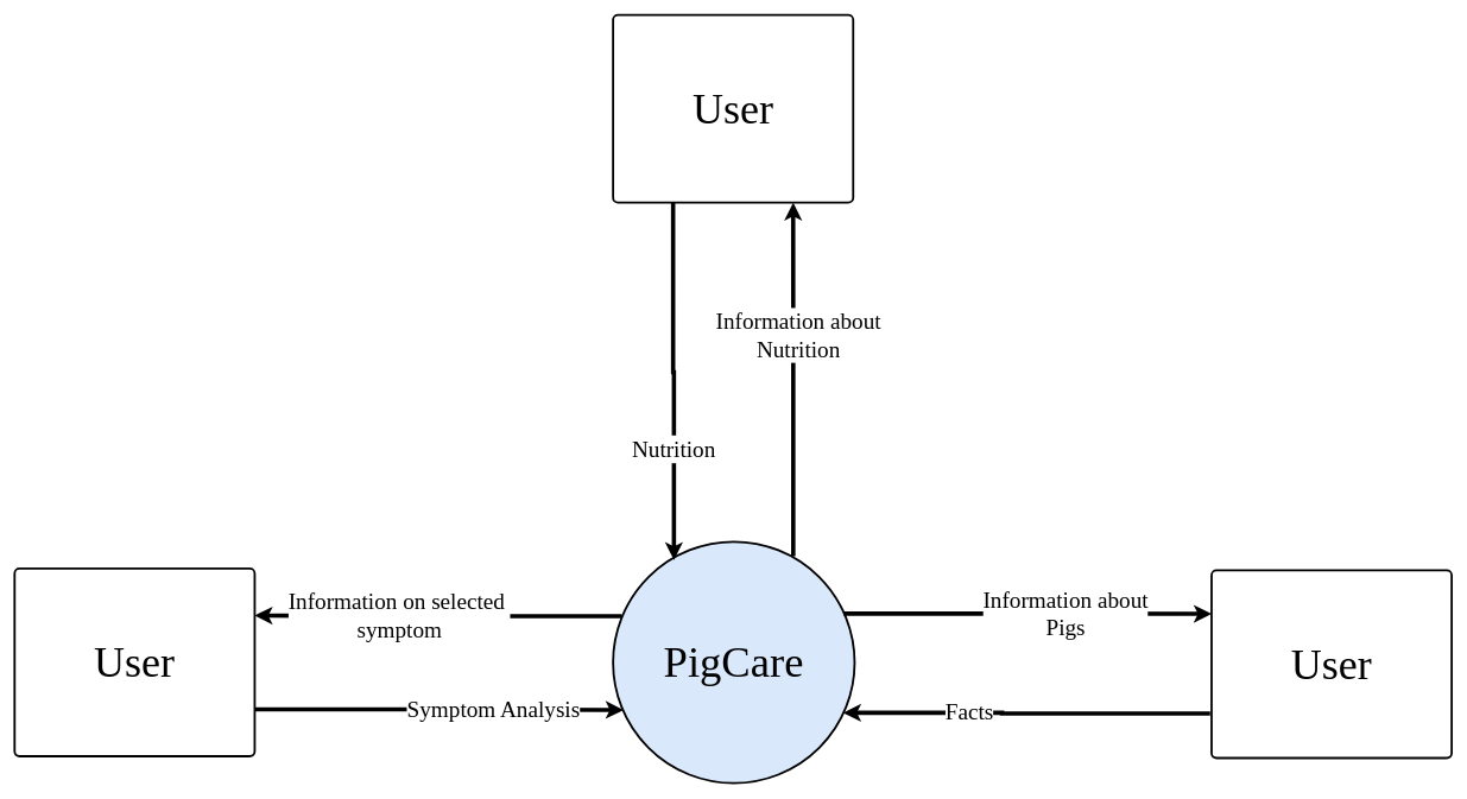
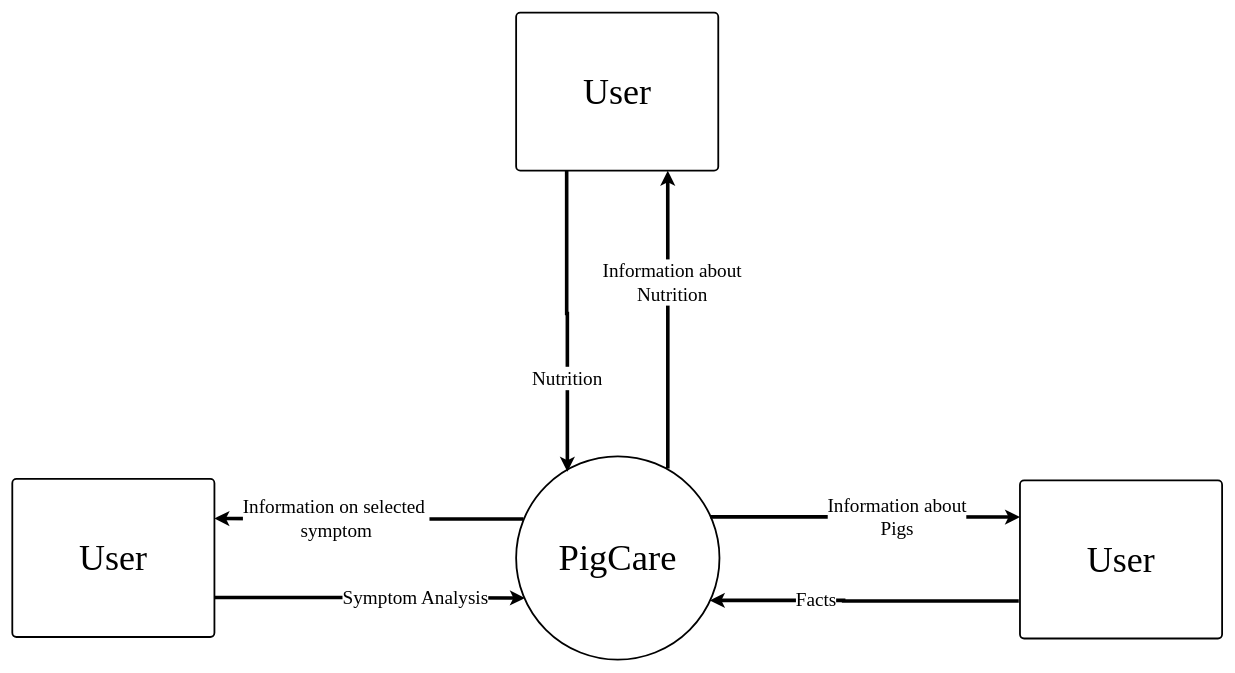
  <mxCell id="0" />
  <mxCell id="1" parent="0" />
- <mxCell id="2" value="PigCare" style="ellipse;whiteSpace=wrap;html=1;aspect=fixed;fontSize=61;fontFamily=Times New Roman;strokeWidth=3;fillColor=#dae8fc;" parent="1" vertex="1"><mxGeometry x="860" y="759.75" width="339" height="339" as="geometry" /></mxCell>
+ <mxCell id="2" value="PigCare" style="ellipse;whiteSpace=wrap;html=1;aspect=fixed;fontSize=61;fontFamily=Times New Roman;strokeWidth=3;" parent="1" vertex="1"><mxGeometry x="860" y="759.75" width="339" height="339" as="geometry" /></mxCell>
  <mxCell id="3" style="edgeStyle=orthogonalEdgeStyle;rounded=0;orthogonalLoop=1;jettySize=auto;html=1;exitX=1;exitY=0.75;exitDx=0;exitDy=0;entryX=0.043;entryY=0.697;entryDx=0;entryDy=0;entryPerimeter=0;strokeWidth=6;" parent="1" source="6" target="2" edge="1"><mxGeometry relative="1" as="geometry" /></mxCell>
  <mxCell id="4" value="Symptom Analysis" style="edgeLabel;html=1;align=center;verticalAlign=middle;resizable=0;points=[];fontSize=32;fontFamily=Times New Roman;" parent="3" vertex="1" connectable="0"><mxGeometry x="0.216" y="1" relative="1" as="geometry"><mxPoint x="20" as="offset" /></mxGeometry></mxCell>
  <mxCell id="5" value="&lt;font style=&quot;font-size: 32px;&quot;&gt;Information on selected&amp;nbsp;&lt;br style=&quot;font-size: 32px;&quot;&gt;symptom&lt;/font&gt;" style="edgeStyle=orthogonalEdgeStyle;rounded=0;orthogonalLoop=1;jettySize=auto;html=1;exitX=0.036;exitY=0.308;exitDx=0;exitDy=0;entryX=1;entryY=0.25;entryDx=0;entryDy=0;exitPerimeter=0;strokeWidth=6;fontSize=32;fontFamily=Times New Roman;" parent="1" source="2" target="6" edge="1"><mxGeometry x="0.212" y="-1" relative="1" as="geometry"><Array as="points"><mxPoint x="580" y="864.5" /></Array><mxPoint as="offset" /></mxGeometry></mxCell>
  <mxCell id="6" value="&lt;font face=&quot;Times New Roman&quot; style=&quot;font-size: 60px;&quot;&gt;User&lt;/font&gt;" style="rounded=1;whiteSpace=wrap;html=1;absoluteArcSize=1;arcSize=14;strokeWidth=3;" parent="1" vertex="1"><mxGeometry x="20" y="797.5" width="337" height="263.5" as="geometry" /></mxCell>
  <mxCell id="7" value="&lt;font style=&quot;font-size: 60px;&quot;&gt;User&lt;/font&gt;" style="rounded=1;whiteSpace=wrap;html=1;absoluteArcSize=1;arcSize=14;strokeWidth=3;fontFamily=Times New Roman;fontSize=60;" parent="1" vertex="1"><mxGeometry x="1700" y="800" width="337" height="263.5" as="geometry" /></mxCell>
  <mxCell id="8" value="&lt;span style=&quot;font-size: 32px;&quot;&gt;Facts&lt;/span&gt;" style="edgeStyle=orthogonalEdgeStyle;rounded=0;orthogonalLoop=1;jettySize=auto;html=1;exitX=0.036;exitY=0.308;exitDx=0;exitDy=0;entryX=1;entryY=0.25;entryDx=0;entryDy=0;exitPerimeter=0;strokeWidth=6;fontFamily=Times New Roman;fontSize=32;" parent="1" edge="1"><mxGeometry x="0.313" y="-1" relative="1" as="geometry"><mxPoint x="1698" y="1001" as="sourcePoint" /><mxPoint x="1183" y="1000" as="targetPoint" /><Array as="points"><mxPoint x="1406" y="1001.5" /></Array><mxPoint as="offset" /></mxGeometry></mxCell>
  <mxCell id="9" style="edgeStyle=orthogonalEdgeStyle;rounded=0;orthogonalLoop=1;jettySize=auto;html=1;entryX=0.043;entryY=0.697;entryDx=0;entryDy=0;entryPerimeter=0;strokeWidth=6;exitX=0.956;exitY=0.298;exitDx=0;exitDy=0;exitPerimeter=0;" parent="1" source="2" edge="1"><mxGeometry relative="1" as="geometry"><mxPoint x="1190" y="861" as="sourcePoint" /><mxPoint x="1700" y="861" as="targetPoint" /></mxGeometry></mxCell>
  <mxCell id="10" value="&lt;font style=&quot;font-size: 32px;&quot;&gt;Information about&lt;br style=&quot;font-size: 32px;&quot;&gt;Pigs&lt;/font&gt;" style="edgeLabel;html=1;align=center;verticalAlign=middle;resizable=0;points=[];fontSize=32;fontFamily=Times New Roman;labelBackgroundColor=default;" parent="9" vertex="1" connectable="0"><mxGeometry x="0.216" y="1" relative="1" as="geometry"><mxPoint x="-3" as="offset" /></mxGeometry></mxCell>
  <mxCell id="11" value="&lt;font face=&quot;Times New Roman&quot; style=&quot;font-size: 60px;&quot;&gt;User&lt;/font&gt;" style="rounded=1;whiteSpace=wrap;html=1;absoluteArcSize=1;arcSize=14;strokeWidth=3;strokeColor=default;fontFamily=Helvetica;fontSize=28;fontColor=default;fillColor=default;" parent="1" vertex="1"><mxGeometry x="860" y="20" width="337" height="263.5" as="geometry" /></mxCell>
  <mxCell id="12" value="&lt;font style=&quot;font-size: 32px;&quot;&gt;Nutrition&lt;/font&gt;" style="edgeStyle=orthogonalEdgeStyle;rounded=0;orthogonalLoop=1;jettySize=auto;html=1;exitX=0.25;exitY=1;exitDx=0;exitDy=0;strokeWidth=6;fontSize=32;entryX=0.252;entryY=0.076;entryDx=0;entryDy=0;entryPerimeter=0;fontFamily=Times New Roman;" parent="1" source="11" target="2" edge="1"><mxGeometry x="0.382" relative="1" as="geometry"><mxPoint x="1165" y="592.333" as="sourcePoint" /><mxPoint x="944" y="770" as="targetPoint" /><mxPoint as="offset" /></mxGeometry></mxCell>
  <mxCell id="13" value="&lt;font style=&quot;font-size: 32px;&quot;&gt;Information about&lt;br style=&quot;font-size: 32px;&quot;&gt;Nutrition&lt;/font&gt;" style="edgeStyle=orthogonalEdgeStyle;rounded=0;orthogonalLoop=1;jettySize=auto;html=1;entryX=0.75;entryY=1;entryDx=0;entryDy=0;strokeWidth=6;fontSize=32;exitX=0.746;exitY=0.06;exitDx=0;exitDy=0;exitPerimeter=0;strokeColor=default;fontFamily=Times New Roman;" parent="1" source="2" target="11" edge="1"><mxGeometry x="0.247" y="-7" relative="1" as="geometry"><mxPoint x="1113" y="770" as="sourcePoint" /><mxPoint x="1134" y="444" as="targetPoint" /><mxPoint as="offset" /></mxGeometry></mxCell>
